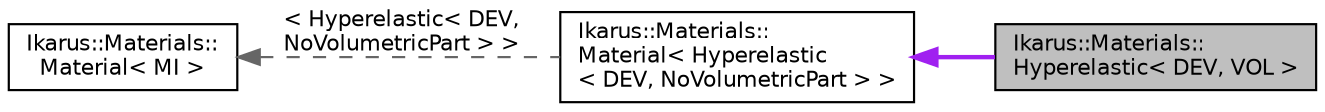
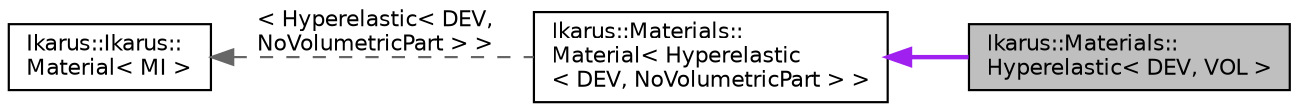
  digraph {
    rankdir=LR
    node [color=black fillcolor=white fontname=Helvetica fontsize=10 shape=record style=filled]
    edge [dir=back fontname=Helvetica fontsize=10 labelfontname=Helvetica labelfontsize=10]
    n1 [fillcolor=grey75 fontcolor=black height=0.2 label="Ikarus::Materials::\lHyperelastic\< DEV, VOL \>" width=0.4]
    n2 [height=0.2 label="Ikarus::Materials::\lMaterial\< Hyperelastic\l\< DEV, NoVolumetricPart \> \>" width=0.4]
-   n3 [height=0.2 label="Ikarus::Materials::\lMaterial\< MI \>" width=0.4]
+   n3 [height=0.2 label="Ikarus::Ikarus::\lMaterial\< MI \>" width=0.4]
    n2 -> n1 [color=purple style=bold]
    n3 -> n2 [color=gray40 label=" \< Hyperelastic\< DEV,\l NoVolumetricPart \> \>" style=dashed]
  }
